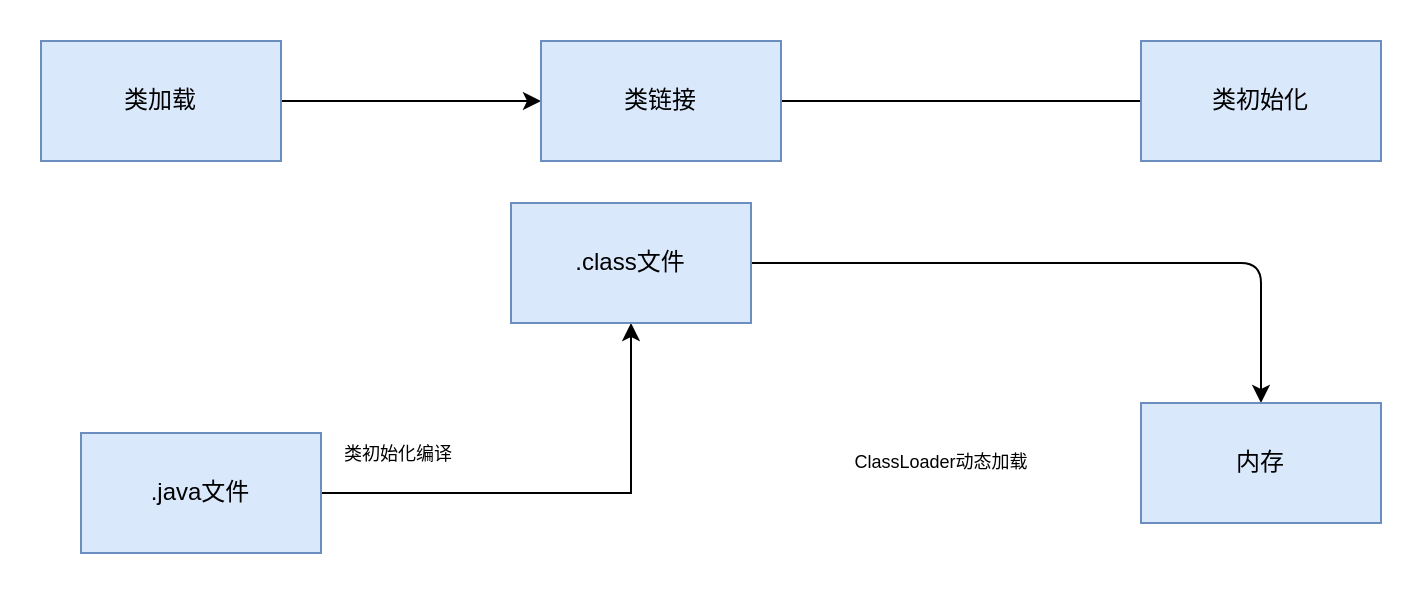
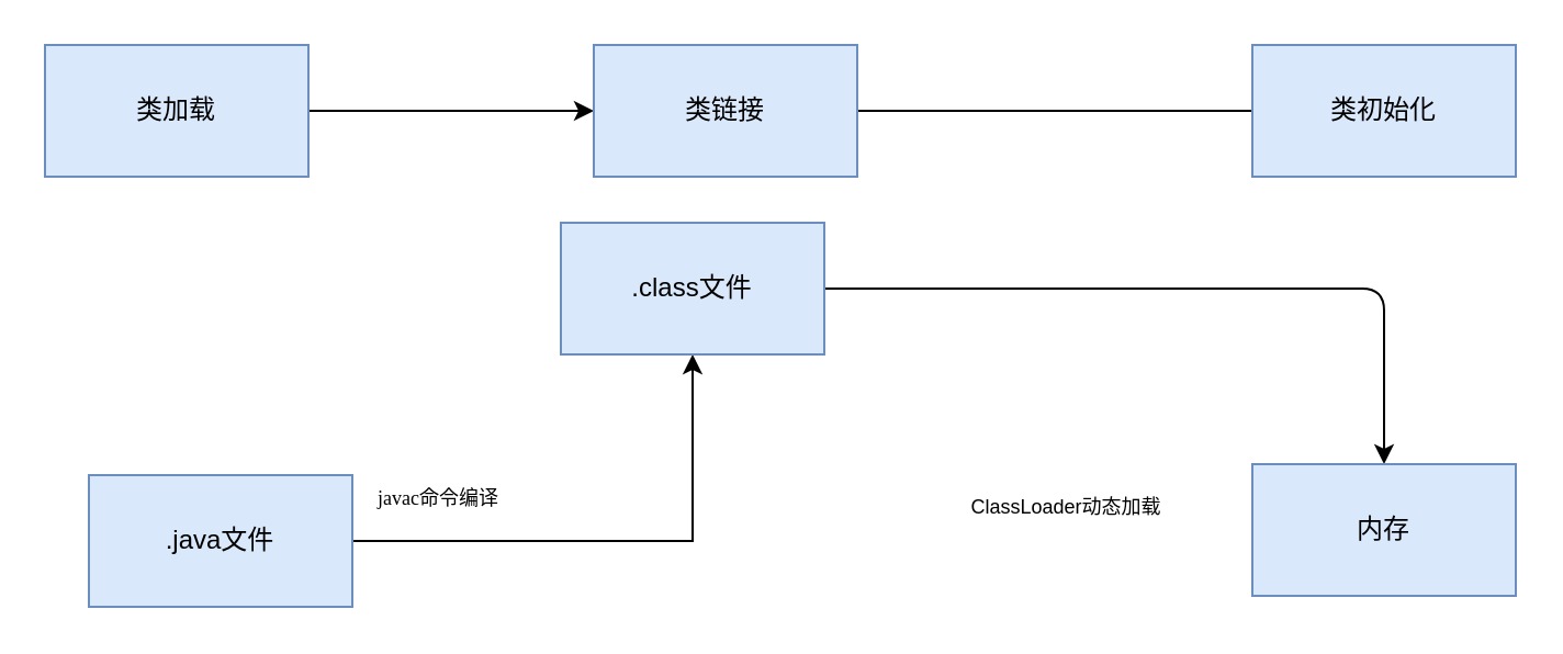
  <mxCell id="0" />
  <mxCell id="1" parent="0" />
  <mxCell id="2" value="" style="edgeStyle=orthogonalEdgeStyle;rounded=0;orthogonalLoop=1;jettySize=auto;html=1;" edge="1" parent="1" source="3" target="5"><mxGeometry relative="1" as="geometry" /></mxCell>
  <mxCell id="3" value=".java文件" style="rounded=0;whiteSpace=wrap;html=1;fillColor=#dae8fc;strokeColor=#6c8ebf;" vertex="1" parent="1"><mxGeometry x="40" y="216" width="120" height="60" as="geometry" /></mxCell>
  <mxCell id="4" value="" style="edgeStyle=orthogonalEdgeStyle;orthogonalLoop=1;jettySize=auto;html=1;fontSize=9;fontColor=#000000;" edge="1" parent="1" source="5" target="7"><mxGeometry relative="1" as="geometry" /></mxCell>
  <mxCell id="5" value=".class文件" style="rounded=0;whiteSpace=wrap;html=1;fillColor=#dae8fc;strokeColor=#6c8ebf;" vertex="1" parent="1"><mxGeometry x="255" y="101" width="120" height="60" as="geometry" /></mxCell>
- <mxCell id="6" value="&lt;font style=&quot;font-size: 9px;&quot;&gt;&lt;span style=&quot;caret-color: rgba(255, 255, 255, 0.78); font-family: &amp;quot;Songti SC&amp;quot;;&quot;&gt;类初始化&lt;/span&gt;编译&lt;/font&gt;" style="text;html=1;strokeColor=none;fillColor=none;align=left;verticalAlign=middle;whiteSpace=wrap;rounded=0;" vertex="1" parent="1"><mxGeometry x="170" y="211" width="60" height="30" as="geometry" /></mxCell>
- <mxCell id="7" value="内存" style="rounded=0;whiteSpace=wrap;html=1;fillColor=#dae8fc;strokeColor=#6c8ebf;" vertex="1" parent="1"><mxGeometry x="570" y="201" width="120" height="60" as="geometry" /></mxCell>
- <mxCell id="8" value="ClassLoader动态加载&lt;br&gt;" style="text;html=1;align=center;verticalAlign=middle;resizable=0;points=[];autosize=1;strokeColor=none;fillColor=none;fontSize=9;fontColor=#000000;" vertex="1" parent="1"><mxGeometry x="415" y="221" width="110" height="20" as="geometry" /></mxCell>
+ <mxCell id="6" value="&lt;font style=&quot;font-size: 9px;&quot;&gt;&lt;span style=&quot;caret-color: rgba(255, 255, 255, 0.78); font-family: &amp;quot;Songti SC&amp;quot;;&quot;&gt;javac命令&lt;/span&gt;编译&lt;/font&gt;" style="text;html=1;strokeColor=none;fillColor=none;align=left;verticalAlign=middle;whiteSpace=wrap;rounded=0;" vertex="1" parent="1"><mxGeometry x="170" y="211" width="60" height="30" as="geometry" /></mxCell>
+ <mxCell id="7" value="内存" style="rounded=0;whiteSpace=wrap;html=1;fillColor=#dae8fc;strokeColor=#6c8ebf;" vertex="1" parent="1"><mxGeometry x="570" y="211" width="120" height="60" as="geometry" /></mxCell>
+ <mxCell id="8" value="ClassLoader动态加载&lt;br&gt;" style="text;html=1;align=center;verticalAlign=middle;resizable=0;points=[];autosize=1;strokeColor=none;fillColor=none;fontSize=9;fontColor=#000000;" vertex="1" parent="1"><mxGeometry x="430" y="221" width="110" height="20" as="geometry" /></mxCell>
  <mxCell id="9" value="" style="edgeStyle=orthogonalEdgeStyle;rounded=0;orthogonalLoop=1;jettySize=auto;html=1;" edge="1" parent="1" source="10" target="12"><mxGeometry relative="1" as="geometry" /></mxCell>
  <mxCell id="10" value="类加载" style="rounded=0;whiteSpace=wrap;html=1;fillColor=#dae8fc;strokeColor=#6c8ebf;" vertex="1" parent="1"><mxGeometry x="20" y="20" width="120" height="60" as="geometry" /></mxCell>
  <mxCell id="11" value="" style="edgeStyle=orthogonalEdgeStyle;orthogonalLoop=1;jettySize=auto;html=1;fontSize=9;fontColor=#000000;endArrow=none;" edge="1" parent="1" source="12" target="13"><mxGeometry relative="1" as="geometry" /></mxCell>
  <mxCell id="12" value="类链接" style="rounded=0;whiteSpace=wrap;html=1;fillColor=#dae8fc;strokeColor=#6c8ebf;" vertex="1" parent="1"><mxGeometry x="270" y="20" width="120" height="60" as="geometry" /></mxCell>
  <mxCell id="13" value="类初始化" style="rounded=0;whiteSpace=wrap;html=1;fillColor=#dae8fc;strokeColor=#6c8ebf;" vertex="1" parent="1"><mxGeometry x="570" y="20" width="120" height="60" as="geometry" /></mxCell>
